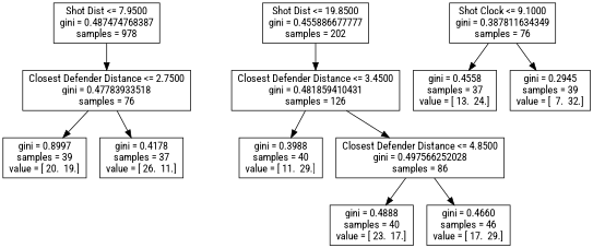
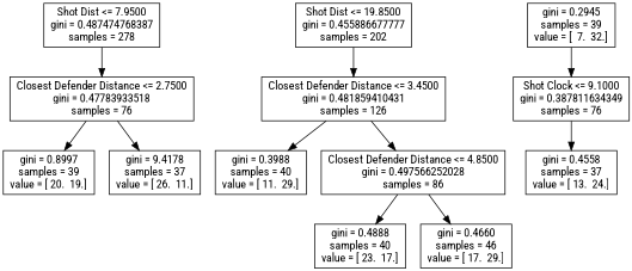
  digraph {
    fontname="Roboto Condensed"
    node [fontname="Roboto Condensed" shape=box]
    edge [fontname="Roboto Condensed"]
-   n1 [label="Shot Dist <= 7.9500\ngini = 0.487474768387\nsamples = 978"]
+   n1 [label="Shot Dist <= 7.9500\ngini = 0.487474768387\nsamples = 278"]
    n2 [label="Closest Defender Distance <= 2.7500\ngini = 0.47783933518\nsamples = 76"]
    n3 [label="gini = 0.8997\nsamples = 39\nvalue = [ 20.  19.]"]
-   n4 [label="gini = 0.4178\nsamples = 37\nvalue = [ 26.  11.]"]
+   n4 [label="gini = 9.4178\nsamples = 37\nvalue = [ 26.  11.]"]
    n5 [label="Shot Dist <= 19.8500\ngini = 0.455886677777\nsamples = 202"]
    n6 [label="Closest Defender Distance <= 3.4500\ngini = 0.481859410431\nsamples = 126"]
    n7 [label="gini = 0.3988\nsamples = 40\nvalue = [ 11.  29.]"]
    n8 [label="Closest Defender Distance <= 4.8500\ngini = 0.497566252028\nsamples = 86"]
    n9 [label="Shot Clock <= 9.1000\ngini = 0.387811634349\nsamples = 76"]
    n10 [label="gini = 0.4558\nsamples = 37\nvalue = [ 13.  24.]"]
    n11 [label="gini = 0.2945\nsamples = 39\nvalue = [  7.  32.]"]
    n12 [label="gini = 0.4888\nsamples = 40\nvalue = [ 23.  17.]"]
    n13 [label="gini = 0.4660\nsamples = 46\nvalue = [ 17.  29.]"]
    n1 -> n2
    n2 -> n3
    n2 -> n4
    n5 -> n6
    n6 -> n7
    n6 -> n8
    n8 -> n12
    n8 -> n13
    n9 -> n10
-   n9 -> n11
+   n11 -> n9
  }
